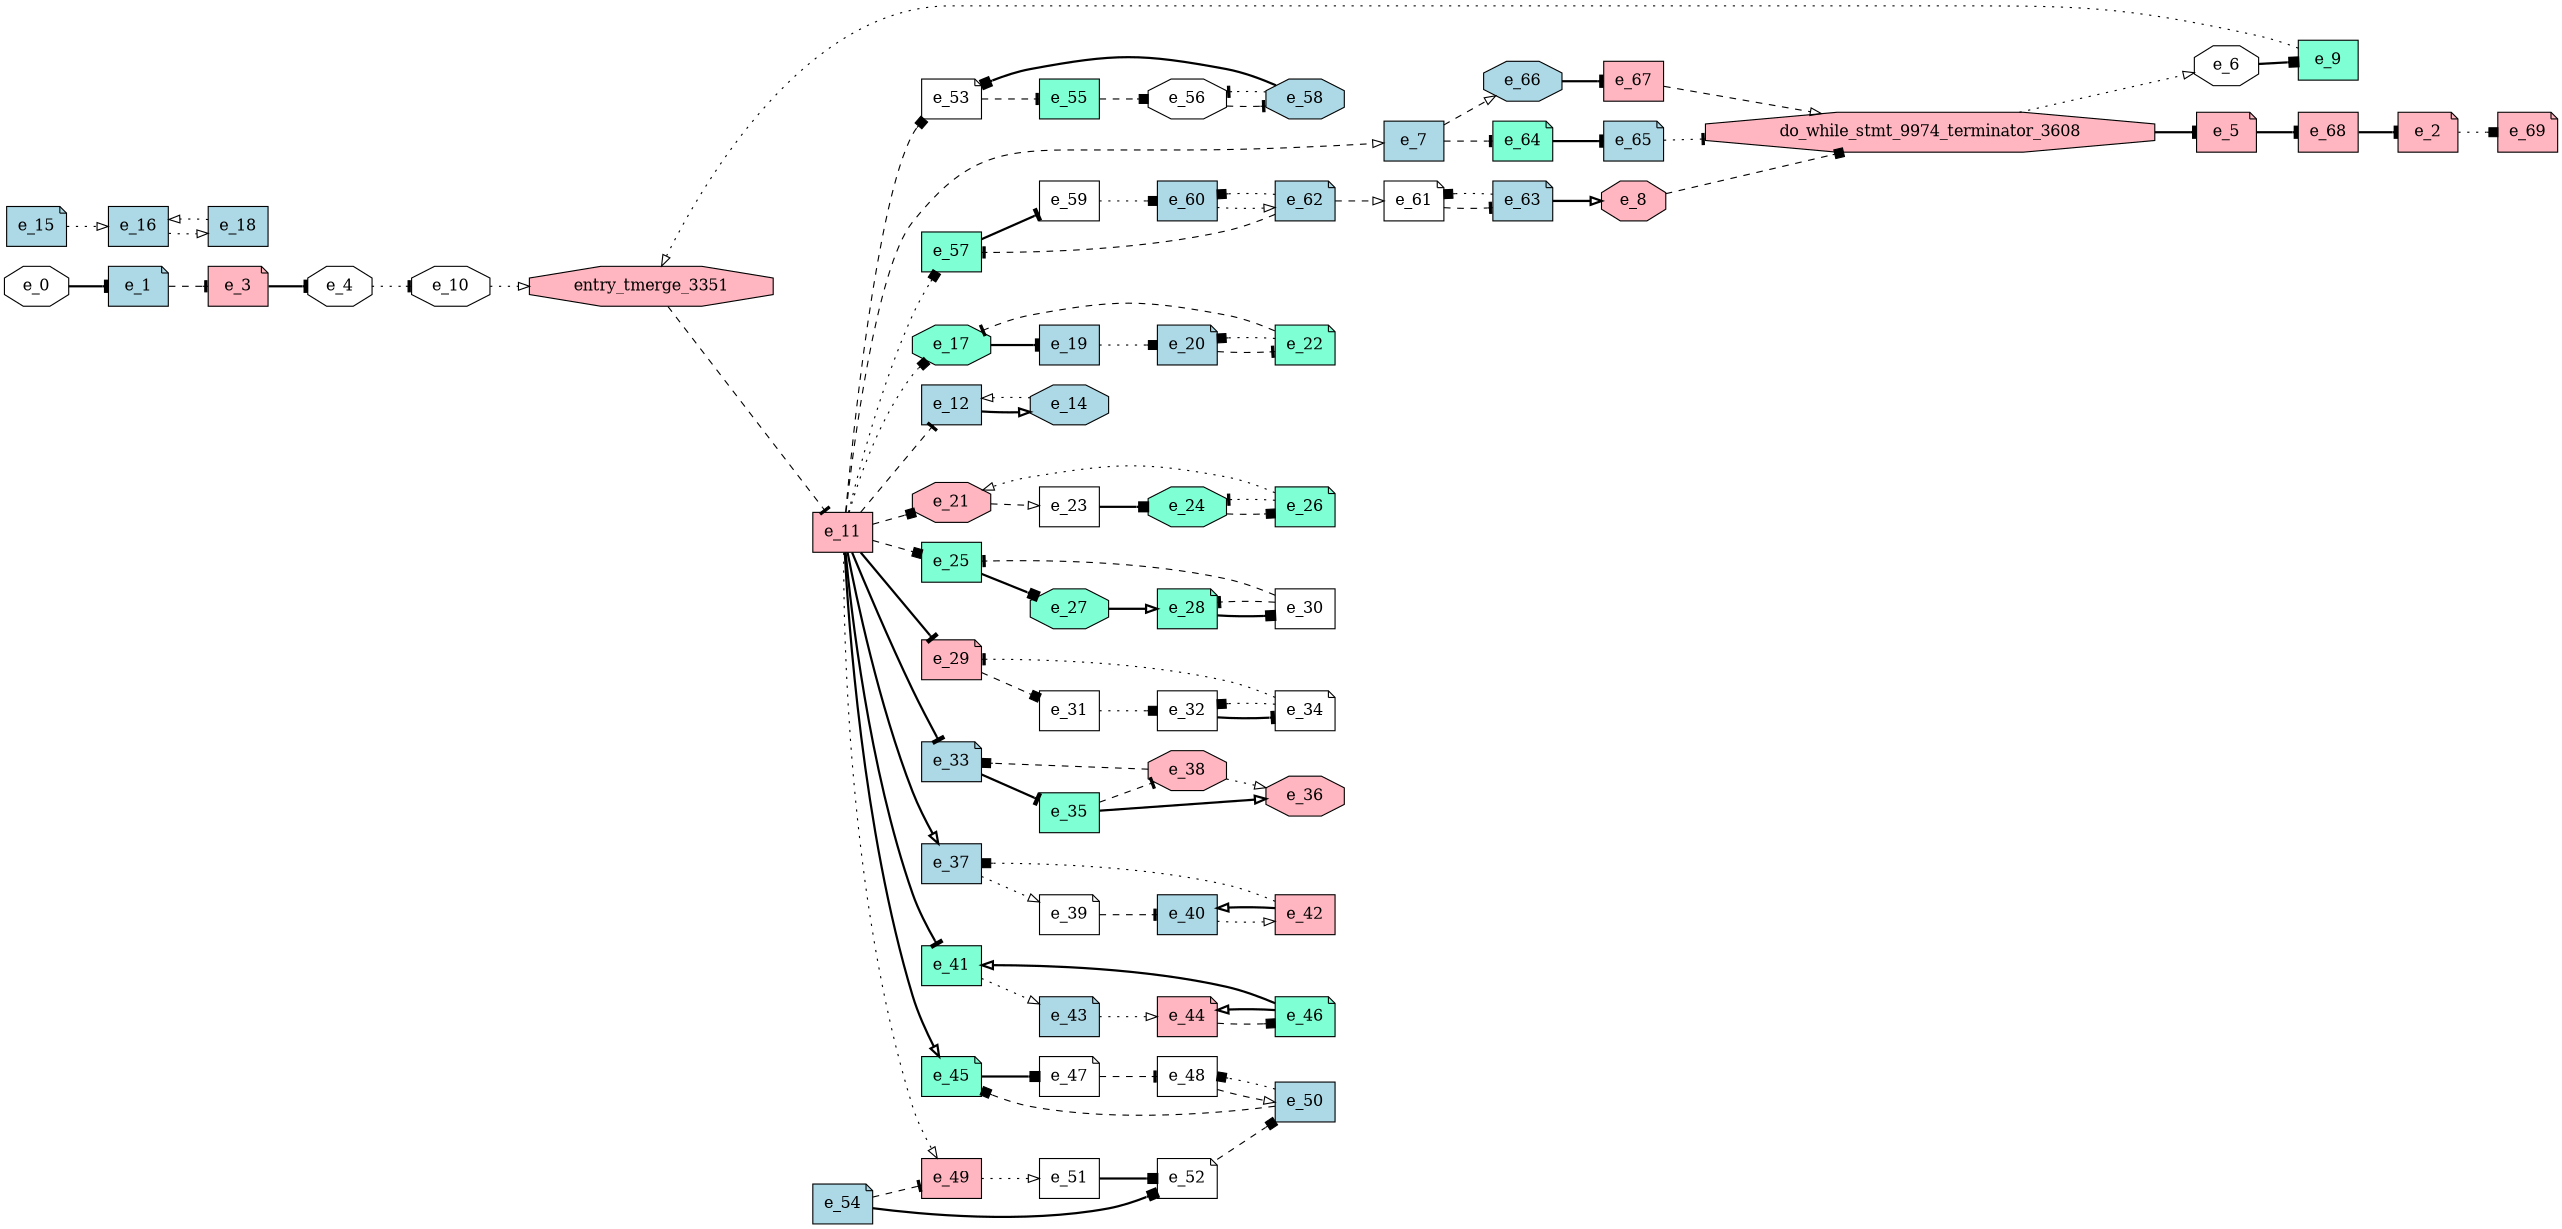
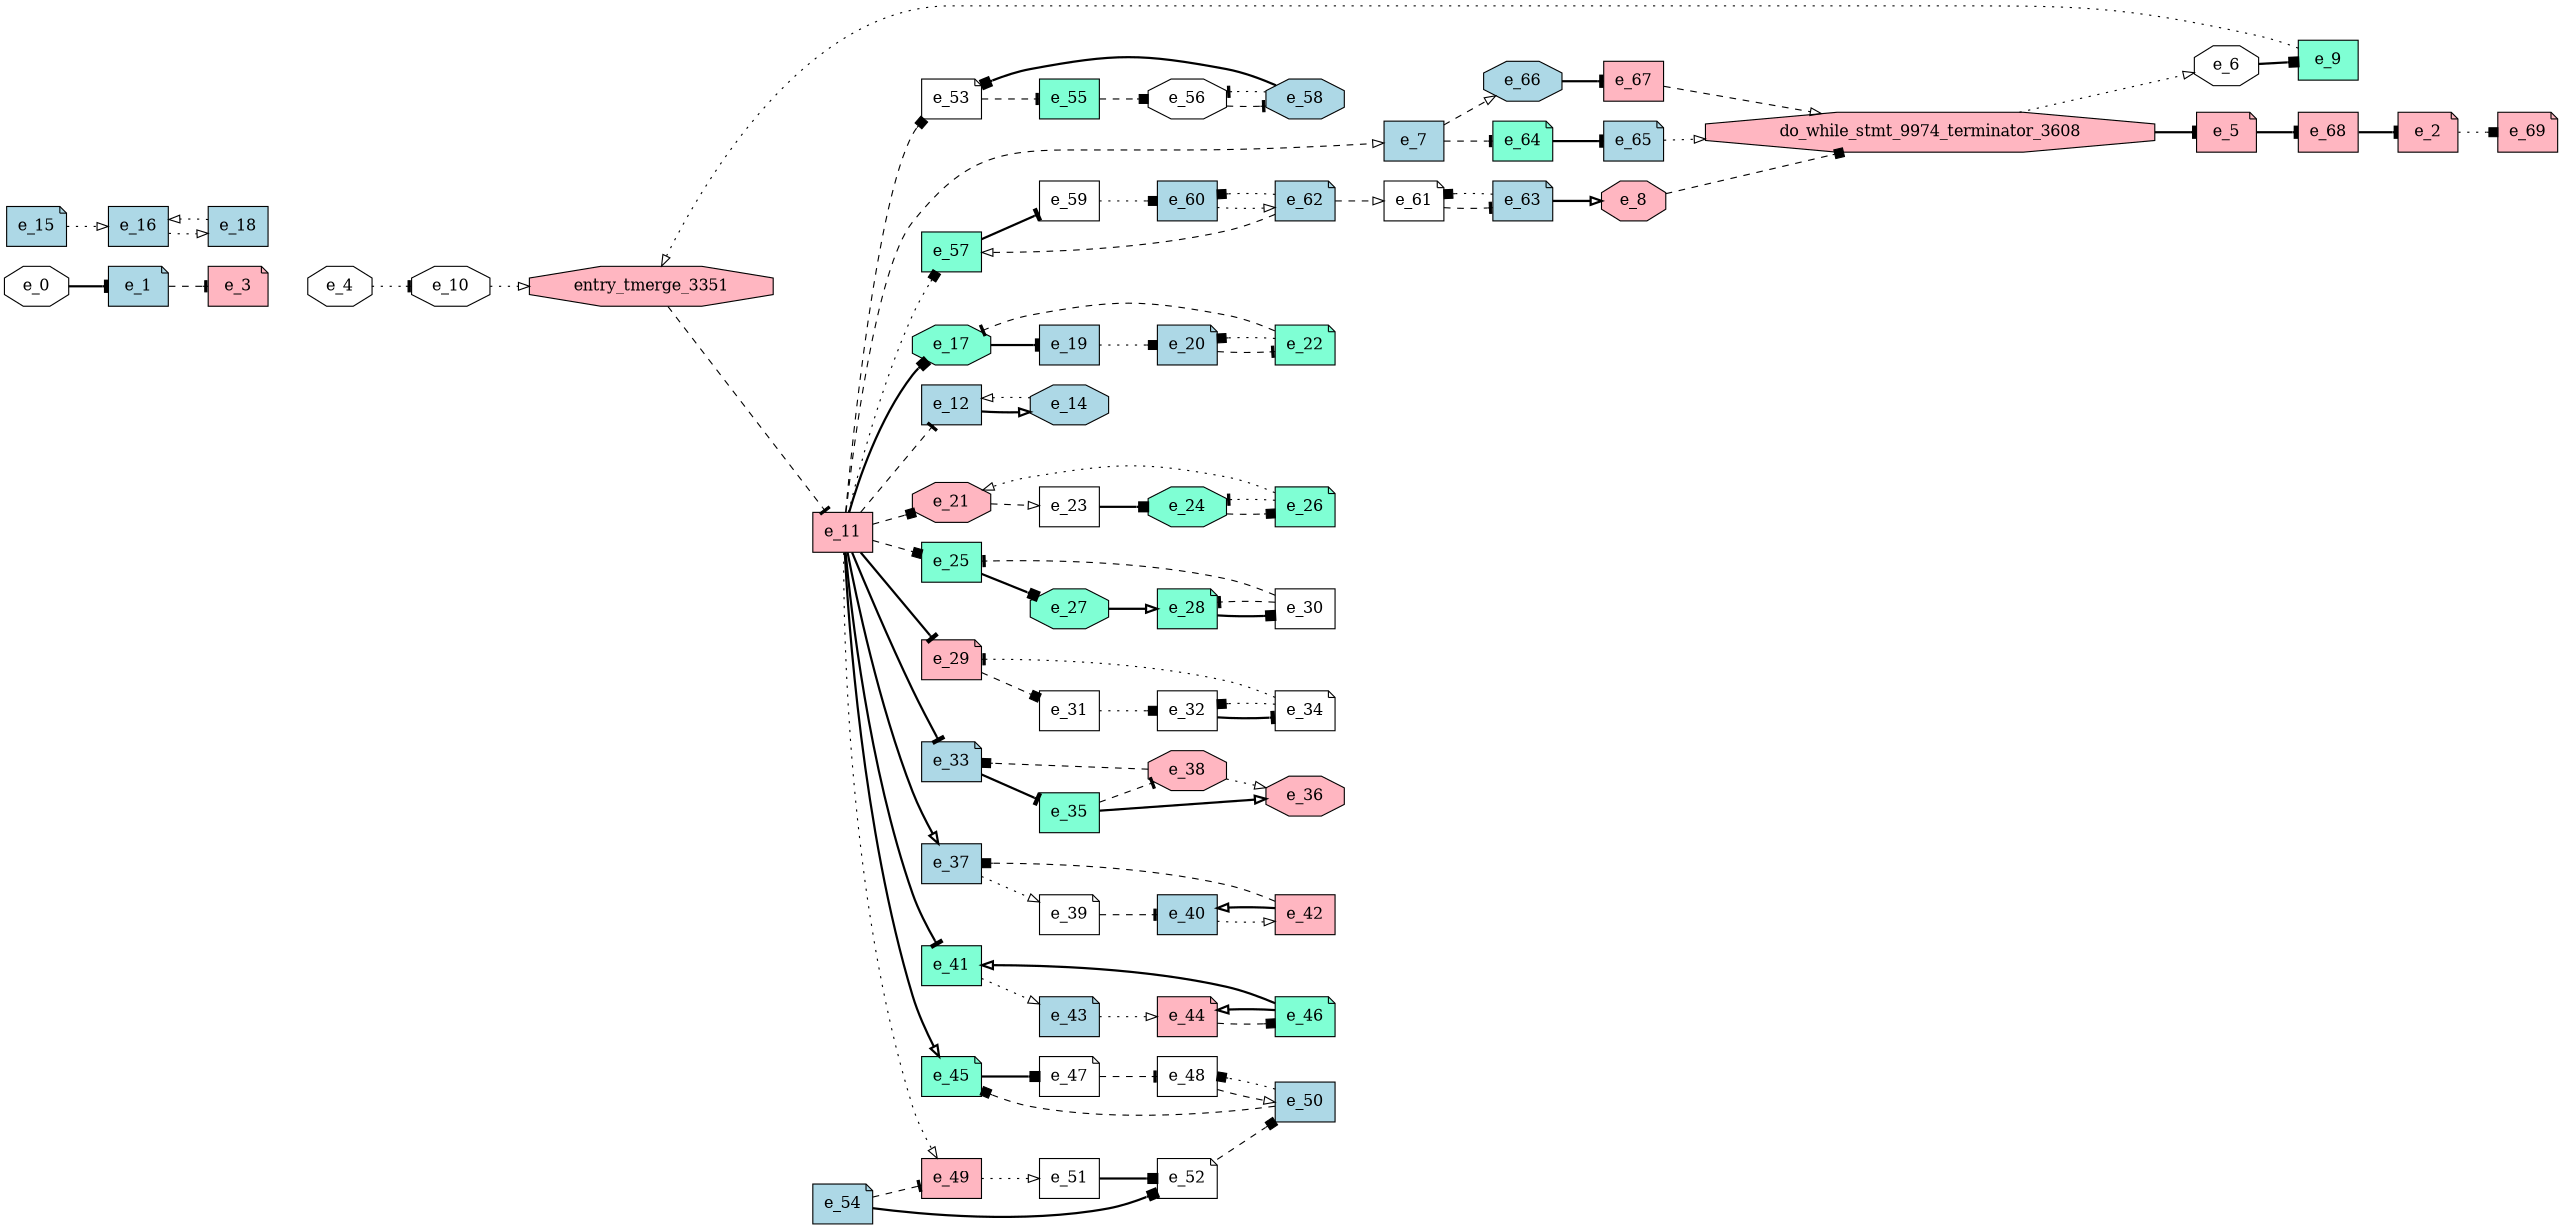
  digraph {
    rankdir=LR
    node [fillcolor=lightblue shape=note style=filled]
    edge [arrowhead=tee style=dashed]
    e_3 [fillcolor=lightpink]
    e_1
    e_0 [fillcolor=white shape=octagon]
    e_4 [fillcolor=white shape=octagon]
    e_2 [fillcolor=lightpink]
    e_69 [fillcolor=lightpink]
    e_10 [fillcolor=white shape=octagon]
    entry_tmerge_3351 [fillcolor=lightpink shape=octagon]
    e_5 [fillcolor=lightpink]
    e_68 [fillcolor=lightpink shape=box]
    e_6 [fillcolor=white shape=octagon]
    e_9 [fillcolor=aquamarine shape=box]
    e_7 [shape=box]
    e_64 [fillcolor=aquamarine]
    e_66 [shape=octagon]
    e_65
    e_67 [fillcolor=lightpink shape=box]
    e_8 [fillcolor=lightpink shape=octagon]
    do_while_stmt_9974_terminator_3608 [fillcolor=lightpink shape=octagon]
    e_11 [fillcolor=lightpink shape=box]
    e_12 [shape=box]
    e_17 [fillcolor=aquamarine shape=octagon]
    e_21 [fillcolor=lightpink shape=octagon]
    e_25 [fillcolor=aquamarine shape=box]
    e_29 [fillcolor=lightpink]
    e_33
    e_37 [shape=box]
    e_41 [fillcolor=aquamarine shape=box]
    e_45 [fillcolor=aquamarine]
    e_49 [fillcolor=lightpink shape=box]
    e_53 [fillcolor=white]
    e_57 [fillcolor=aquamarine shape=box]
    e_14 [shape=octagon]
    e_19 [shape=box]
    e_23 [fillcolor=white shape=box]
    e_27 [fillcolor=aquamarine shape=octagon]
    e_31 [fillcolor=white shape=box]
    e_35 [fillcolor=aquamarine shape=box]
    e_39 [fillcolor=white]
    e_43
    e_47 [fillcolor=white]
    e_51 [fillcolor=white shape=box]
    e_55 [fillcolor=aquamarine shape=box]
    e_59 [fillcolor=white shape=box]
    e_16 [shape=box]
    e_15
    e_18 [shape=box]
    e_20
    e_22 [fillcolor=aquamarine]
    e_24 [fillcolor=aquamarine shape=octagon]
    e_26 [fillcolor=aquamarine]
    e_28 [fillcolor=aquamarine]
    e_30 [fillcolor=white shape=box]
    e_32 [fillcolor=white shape=box]
    e_34 [fillcolor=white]
    e_36 [fillcolor=lightpink shape=octagon]
    e_38 [fillcolor=lightpink shape=octagon]
    e_40 [shape=box]
    e_42 [fillcolor=lightpink shape=box]
    e_44 [fillcolor=lightpink]
    e_46 [fillcolor=aquamarine]
    e_48 [fillcolor=white shape=box]
    e_50 [shape=box]
    e_52 [fillcolor=white]
    e_54
    e_56 [fillcolor=white shape=octagon]
    e_58 [shape=octagon]
    e_60 [shape=box]
    e_62
    e_61 [fillcolor=white]
    e_63
-   e_3 -> e_4 [style=bold]
    e_1 -> e_3
    e_0 -> e_1 [style=bold]
    e_4 -> e_10 [style=dotted]
    e_2 -> e_69 [arrowhead=box style=dotted]
    e_10 -> entry_tmerge_3351 [arrowhead=onormal style=dotted]
    entry_tmerge_3351 -> e_11
    e_5 -> e_68 [style=bold]
    e_68 -> e_2 [style=bold]
    e_6 -> e_9 [arrowhead=box style=bold]
    e_9 -> entry_tmerge_3351 [arrowhead=onormal style=dotted]
    e_7 -> e_64
    e_7 -> e_66 [arrowhead=onormal]
    e_64 -> e_65 [style=bold]
    e_66 -> e_67 [style=bold]
-   e_65 -> do_while_stmt_9974_terminator_3608 [style=dotted]
+   e_65 -> do_while_stmt_9974_terminator_3608 [arrowhead=onormal style=dotted]
    e_67 -> do_while_stmt_9974_terminator_3608 [arrowhead=onormal]
    e_8 -> do_while_stmt_9974_terminator_3608 [arrowhead=box]
    do_while_stmt_9974_terminator_3608 -> e_5 [style=bold]
    do_while_stmt_9974_terminator_3608 -> e_6 [arrowhead=onormal style=dotted]
    e_11 -> e_7 [arrowhead=onormal]
    e_11 -> e_12
-   e_11 -> e_17 [arrowhead=box style=dotted]
+   e_11 -> e_17 [arrowhead=box style=bold]
    e_11 -> e_21 [arrowhead=box]
    e_11 -> e_25 [arrowhead=box]
    e_11 -> e_29 [style=bold]
    e_11 -> e_33 [style=bold]
    e_11 -> e_37 [arrowhead=onormal style=bold]
    e_11 -> e_41 [style=bold]
    e_11 -> e_45 [arrowhead=onormal style=bold]
    e_11 -> e_49 [arrowhead=onormal style=dotted]
    e_11 -> e_53 [arrowhead=box]
    e_11 -> e_57 [arrowhead=box style=dotted]
    e_12 -> e_14 [arrowhead=onormal style=bold]
    e_17 -> e_19 [style=bold]
    e_21 -> e_23 [arrowhead=onormal]
    e_25 -> e_27 [arrowhead=box style=bold]
    e_29 -> e_31 [arrowhead=box]
    e_33 -> e_35 [style=bold]
    e_37 -> e_39 [arrowhead=onormal style=dotted]
    e_41 -> e_43 [arrowhead=onormal style=dotted]
    e_45 -> e_47 [arrowhead=box style=bold]
    e_49 -> e_51 [arrowhead=onormal style=dotted]
    e_53 -> e_55
    e_57 -> e_59 [style=bold]
    e_14 -> e_12 [arrowhead=onormal style=dotted]
    e_19 -> e_20 [arrowhead=box style=dotted]
    e_23 -> e_24 [arrowhead=box style=bold]
    e_27 -> e_28 [arrowhead=onormal style=bold]
    e_31 -> e_32 [arrowhead=box style=dotted]
    e_35 -> e_36 [arrowhead=onormal style=bold]
    e_35 -> e_38
    e_39 -> e_40
    e_43 -> e_44 [arrowhead=onormal style=dotted]
    e_47 -> e_48
    e_51 -> e_52 [arrowhead=box style=bold]
    e_55 -> e_56 [arrowhead=box]
    e_59 -> e_60 [arrowhead=box style=dotted]
    e_16 -> e_18 [arrowhead=onormal style=dotted]
    e_15 -> e_16 [arrowhead=onormal style=dotted]
    e_18 -> e_16 [arrowhead=onormal style=dotted]
    e_20 -> e_22
    e_22 -> e_17
    e_22 -> e_20 [arrowhead=box style=dotted]
    e_24 -> e_26 [arrowhead=box]
    e_26 -> e_21 [arrowhead=onormal style=dotted]
    e_26 -> e_24 [style=dotted]
    e_28 -> e_30 [arrowhead=box style=bold]
    e_30 -> e_25
    e_30 -> e_28
    e_32 -> e_34 [style=bold]
    e_34 -> e_29 [style=dotted]
    e_34 -> e_32 [arrowhead=box style=dotted]
    e_38 -> e_33 [arrowhead=box]
    e_38 -> e_36 [arrowhead=onormal style=dotted]
    e_40 -> e_42 [arrowhead=onormal style=dotted]
-   e_42 -> e_37 [arrowhead=box style=dotted]
+   e_42 -> e_37 [arrowhead=box]
    e_42 -> e_40 [arrowhead=onormal style=bold]
    e_44 -> e_46 [arrowhead=box]
    e_46 -> e_41 [arrowhead=onormal style=bold]
    e_46 -> e_44 [arrowhead=onormal style=bold]
    e_48 -> e_50 [arrowhead=onormal]
    e_50 -> e_45 [arrowhead=box]
    e_50 -> e_48 [arrowhead=box style=dotted]
    e_52 -> e_50 [arrowhead=box]
    e_54 -> e_49
    e_54 -> e_52 [arrowhead=box style=bold]
    e_56 -> e_58
    e_58 -> e_53 [arrowhead=box style=bold]
    e_58 -> e_56 [style=dotted]
    e_60 -> e_62 [arrowhead=onormal style=dotted]
-   e_62 -> e_57
+   e_62 -> e_57 [arrowhead=onormal]
    e_62 -> e_60 [arrowhead=box style=dotted]
    e_62 -> e_61 [arrowhead=onormal]
    e_61 -> e_63
    e_63 -> e_8 [arrowhead=onormal style=bold]
    e_63 -> e_61 [arrowhead=box style=dotted]
  }
